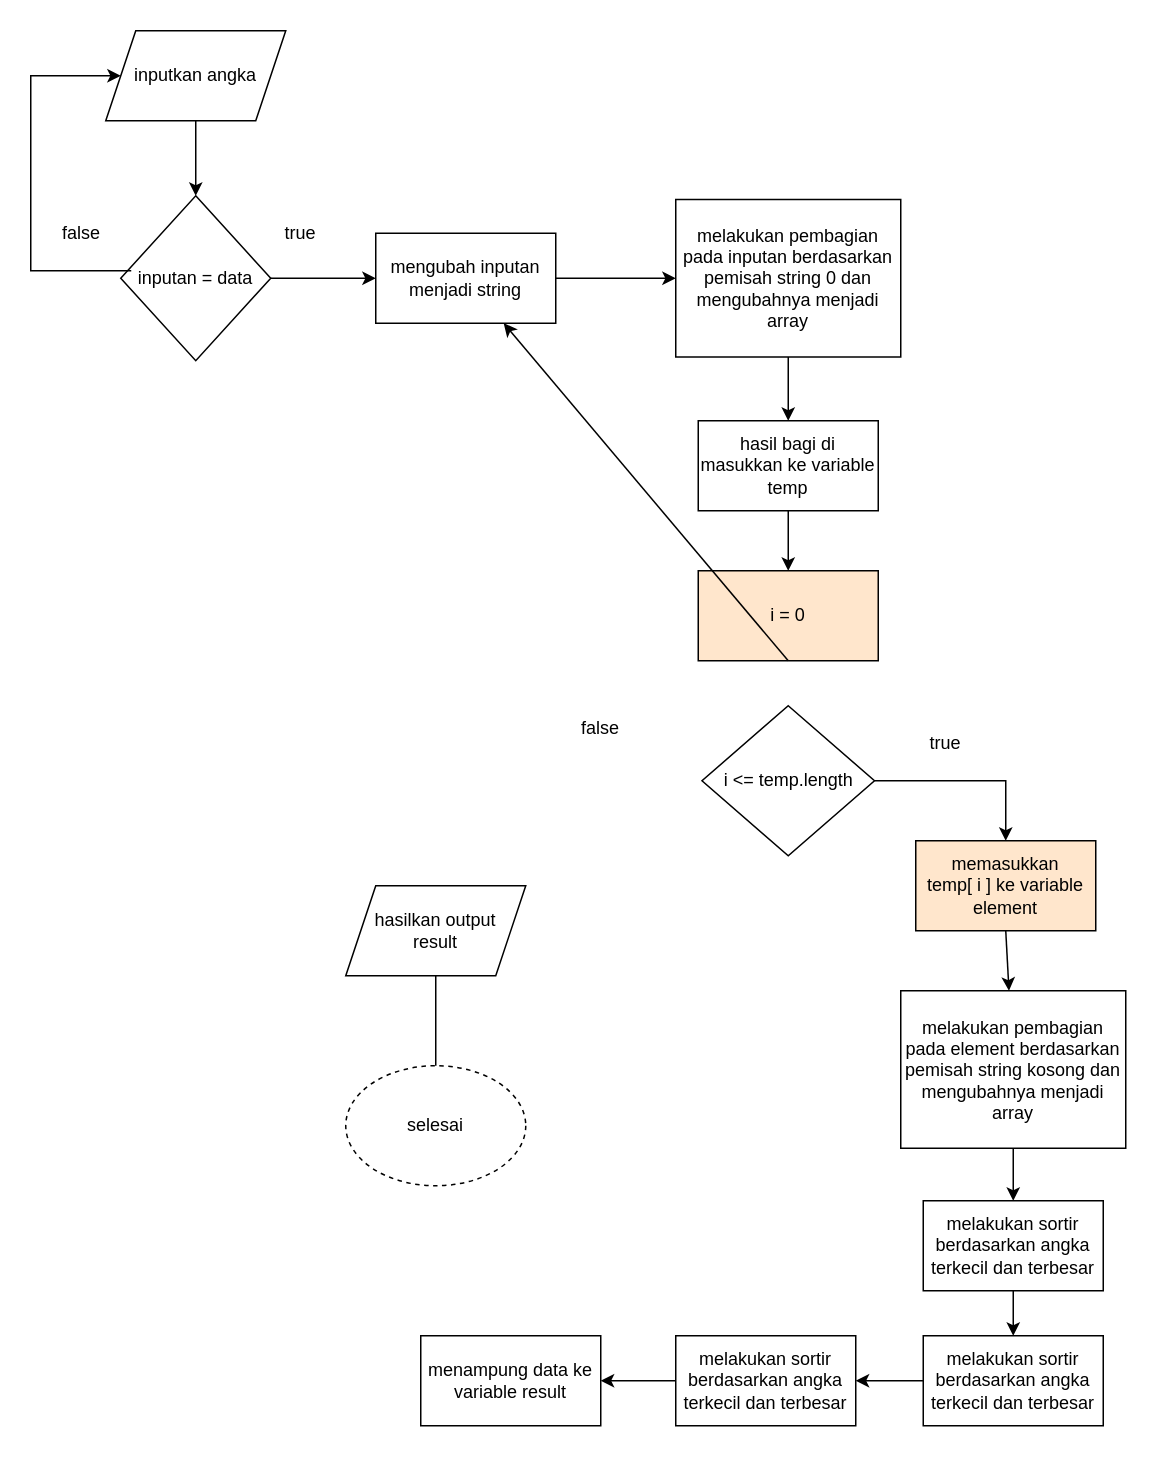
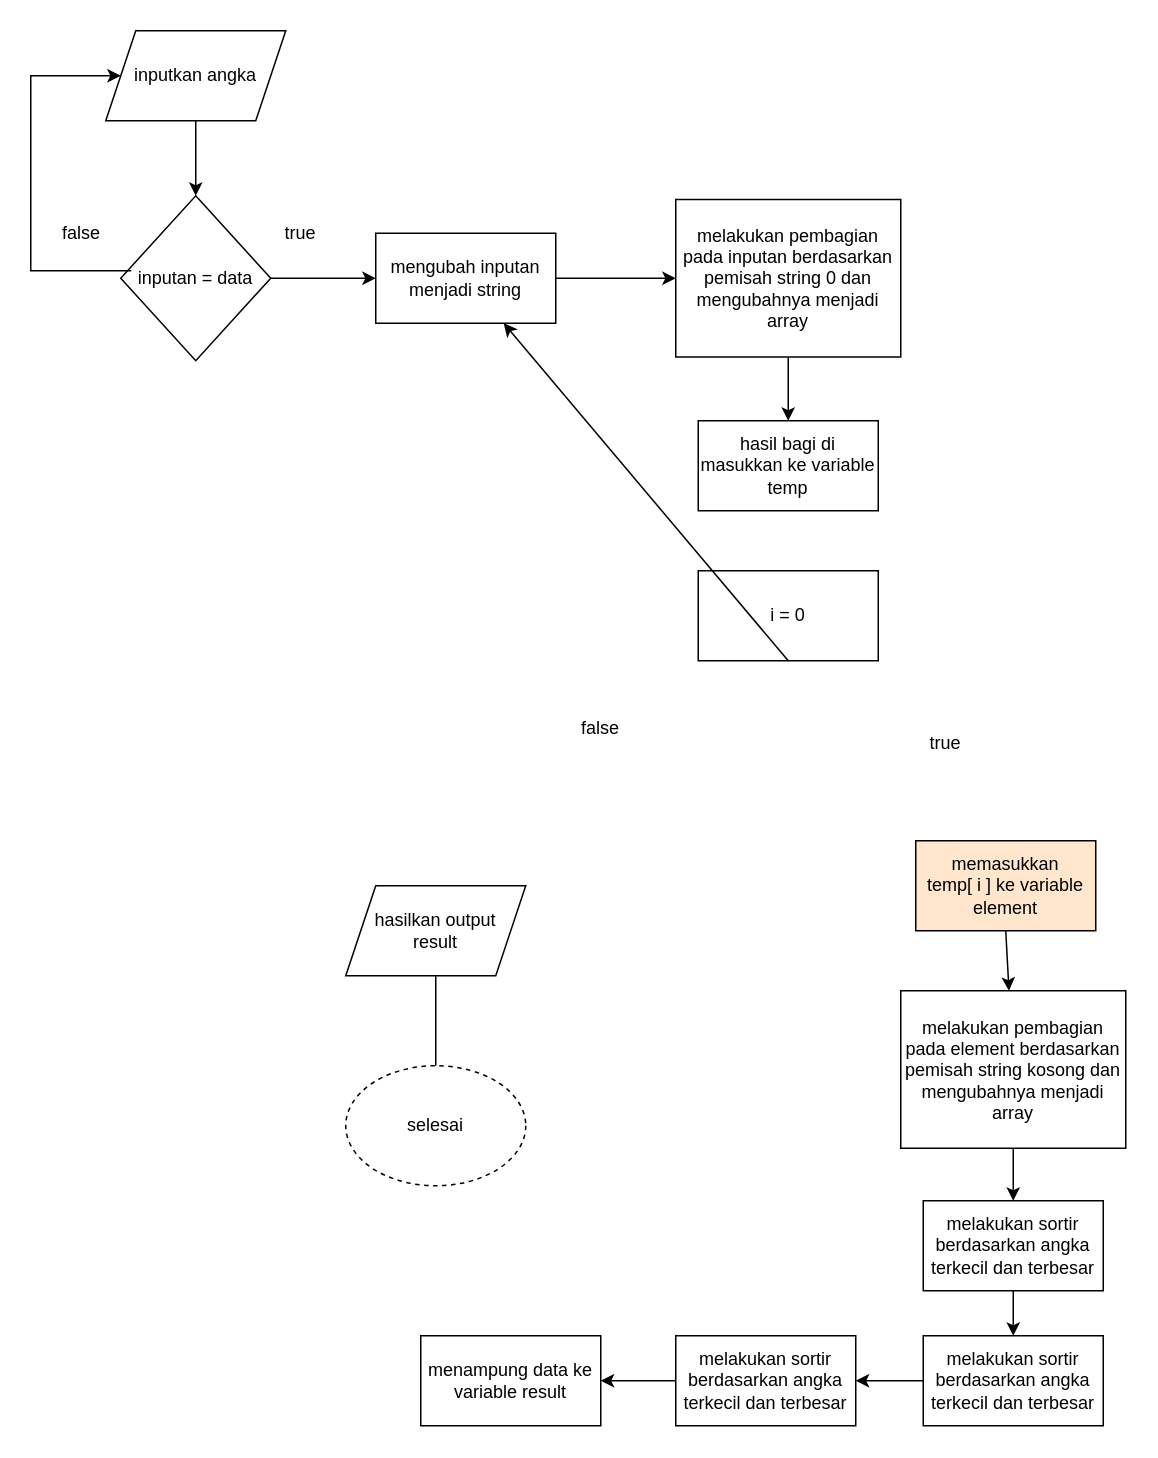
  <mxCell id="0" />
  <mxCell id="1" parent="0" />
  <mxCell id="2" value="inputkan angka" style="shape=parallelogram;perimeter=parallelogramPerimeter;whiteSpace=wrap;html=1;fixedSize=1;" parent="1" vertex="1"><mxGeometry x="70" y="20" width="120" height="60" as="geometry" /></mxCell>
  <mxCell id="3" value="inputan = data" style="rhombus;whiteSpace=wrap;html=1;" parent="1" vertex="1"><mxGeometry x="80" y="130" width="100" height="110" as="geometry" /></mxCell>
  <mxCell id="4" value="" style="endArrow=classic;html=1;rounded=0;exitX=0.07;exitY=0.455;exitDx=0;exitDy=0;exitPerimeter=0;entryX=0;entryY=0.5;entryDx=0;entryDy=0;" parent="1" source="3" target="2" edge="1"><mxGeometry width="50" height="50" relative="1" as="geometry"><mxPoint x="-30" y="310" as="sourcePoint" /><mxPoint x="20" y="260" as="targetPoint" /><Array as="points"><mxPoint x="20" y="180" /><mxPoint x="20" y="50" /></Array></mxGeometry></mxCell>
  <mxCell id="5" value="false" style="text;html=1;strokeColor=none;fillColor=none;align=center;verticalAlign=middle;whiteSpace=wrap;rounded=0;" parent="1" vertex="1"><mxGeometry x="24" y="140" width="60" height="30" as="geometry" /></mxCell>
  <mxCell id="6" value="" style="endArrow=classic;html=1;rounded=0;exitX=1;exitY=0.5;exitDx=0;exitDy=0;" parent="1" source="3" edge="1"><mxGeometry width="50" height="50" relative="1" as="geometry"><mxPoint x="240" y="210" as="sourcePoint" /><mxPoint x="250" y="185" as="targetPoint" /></mxGeometry></mxCell>
  <mxCell id="7" value="mengubah inputan menjadi string" style="rounded=0;whiteSpace=wrap;html=1;" parent="1" vertex="1"><mxGeometry x="250" y="155" width="120" height="60" as="geometry" /></mxCell>
  <mxCell id="8" value="melakukan pembagian pada inputan berdasarkan pemisah string 0 dan mengubahnya menjadi array" style="rounded=0;whiteSpace=wrap;html=1;" parent="1" vertex="1"><mxGeometry x="450" y="132.5" width="150" height="105" as="geometry" /></mxCell>
  <mxCell id="9" value="" style="endArrow=classic;html=1;rounded=0;exitX=1;exitY=0.5;exitDx=0;exitDy=0;entryX=0;entryY=0.5;entryDx=0;entryDy=0;" parent="1" source="7" target="8" edge="1"><mxGeometry width="50" height="50" relative="1" as="geometry"><mxPoint x="410" y="380" as="sourcePoint" /><mxPoint x="460" y="330" as="targetPoint" /></mxGeometry></mxCell>
  <mxCell id="10" value="hasil bagi di masukkan ke variable temp" style="rounded=0;whiteSpace=wrap;html=1;" vertex="1" parent="1"><mxGeometry x="465" y="280" width="120" height="60" as="geometry" /></mxCell>
- <mxCell id="11" value="i = 0" style="rounded=0;whiteSpace=wrap;html=1;fillColor=#ffe6cc;" vertex="1" parent="1"><mxGeometry x="465" y="380" width="120" height="60" as="geometry" /></mxCell>
+ <mxCell id="11" value="i = 0" style="rounded=0;whiteSpace=wrap;html=1;" vertex="1" parent="1"><mxGeometry x="465" y="380" width="120" height="60" as="geometry" /></mxCell>
  <mxCell id="12" value="" style="endArrow=classic;html=1;rounded=0;exitX=0.5;exitY=1;exitDx=0;exitDy=0;" edge="1" parent="1" source="8" target="10"><mxGeometry width="50" height="50" relative="1" as="geometry"><mxPoint x="290" y="590" as="sourcePoint" /><mxPoint x="340" y="540" as="targetPoint" /></mxGeometry></mxCell>
- <mxCell id="13" value="" style="endArrow=classic;html=1;rounded=0;exitX=0.5;exitY=1;exitDx=0;exitDy=0;entryX=0.5;entryY=0;entryDx=0;entryDy=0;" edge="1" parent="1" source="10" target="11"><mxGeometry width="50" height="50" relative="1" as="geometry"><mxPoint x="250" y="590" as="sourcePoint" /><mxPoint x="300" y="540" as="targetPoint" /></mxGeometry></mxCell>
- <mxCell id="14" value="i &amp;lt;= temp.length" style="rhombus;whiteSpace=wrap;html=1;" vertex="1" parent="1"><mxGeometry x="467.5" y="470" width="115" height="100" as="geometry" /></mxCell>
  <mxCell id="15" value="" style="endArrow=classic;html=1;rounded=0;exitX=0.5;exitY=1;exitDx=0;exitDy=0;" edge="1" parent="1" source="11" target="7"><mxGeometry width="50" height="50" relative="1" as="geometry"><mxPoint x="300" y="620" as="sourcePoint" /><mxPoint x="350" y="570" as="targetPoint" /></mxGeometry></mxCell>
  <mxCell id="16" value="memasukkan &lt;br&gt;temp[ i ] ke variable element" style="rounded=0;whiteSpace=wrap;html=1;fillColor=#ffe6cc;" vertex="1" parent="1"><mxGeometry x="610" y="560" width="120" height="60" as="geometry" /></mxCell>
- <mxCell id="17" value="" style="endArrow=classic;html=1;rounded=0;exitX=1;exitY=0.5;exitDx=0;exitDy=0;entryX=0.5;entryY=0;entryDx=0;entryDy=0;" edge="1" parent="1" source="14" target="16"><mxGeometry width="50" height="50" relative="1" as="geometry"><mxPoint x="430" y="720" as="sourcePoint" /><mxPoint x="480" y="670" as="targetPoint" /><Array as="points"><mxPoint x="670" y="520" /></Array></mxGeometry></mxCell>
  <mxCell id="18" value="true" style="text;html=1;strokeColor=none;fillColor=none;align=center;verticalAlign=middle;whiteSpace=wrap;rounded=0;" vertex="1" parent="1"><mxGeometry x="170" y="140" width="60" height="30" as="geometry" /></mxCell>
  <mxCell id="19" value="true" style="text;html=1;strokeColor=none;fillColor=none;align=center;verticalAlign=middle;whiteSpace=wrap;rounded=0;" vertex="1" parent="1"><mxGeometry x="600" y="480" width="60" height="30" as="geometry" /></mxCell>
  <mxCell id="20" value="hasilkan output &lt;br&gt;result" style="shape=parallelogram;perimeter=parallelogramPerimeter;whiteSpace=wrap;html=1;fixedSize=1;" vertex="1" parent="1"><mxGeometry x="230" y="590" width="120" height="60" as="geometry" /></mxCell>
  <mxCell id="21" value="selesai" style="ellipse;whiteSpace=wrap;html=1;dashed=1;" vertex="1" parent="1"><mxGeometry x="230" y="710" width="120" height="80" as="geometry" /></mxCell>
  <mxCell id="22" value="false" style="text;html=1;strokeColor=none;fillColor=none;align=center;verticalAlign=middle;whiteSpace=wrap;rounded=0;" vertex="1" parent="1"><mxGeometry x="370" y="470" width="60" height="30" as="geometry" /></mxCell>
  <mxCell id="23" value="" style="endArrow=none;html=1;rounded=0;exitX=0.5;exitY=1;exitDx=0;exitDy=0;" edge="1" parent="1" source="20" target="21"><mxGeometry width="50" height="50" relative="1" as="geometry"><mxPoint x="60" y="760" as="sourcePoint" /><mxPoint x="110" y="710" as="targetPoint" /></mxGeometry></mxCell>
  <mxCell id="24" value="melakukan pembagian pada element berdasarkan pemisah string kosong dan mengubahnya menjadi array" style="rounded=0;whiteSpace=wrap;html=1;" vertex="1" parent="1"><mxGeometry x="600" y="660" width="150" height="105" as="geometry" /></mxCell>
  <mxCell id="25" value="melakukan sortir berdasarkan angka terkecil dan terbesar" style="rounded=0;whiteSpace=wrap;html=1;" vertex="1" parent="1"><mxGeometry x="615" y="800" width="120" height="60" as="geometry" /></mxCell>
  <mxCell id="26" value="melakukan sortir berdasarkan angka terkecil dan terbesar" style="rounded=0;whiteSpace=wrap;html=1;" vertex="1" parent="1"><mxGeometry x="615" y="890" width="120" height="60" as="geometry" /></mxCell>
  <mxCell id="27" value="" style="endArrow=classic;html=1;rounded=0;exitX=0.5;exitY=1;exitDx=0;exitDy=0;" edge="1" parent="1" source="16" target="24"><mxGeometry width="50" height="50" relative="1" as="geometry"><mxPoint x="370" y="930" as="sourcePoint" /><mxPoint x="420" y="880" as="targetPoint" /></mxGeometry></mxCell>
  <mxCell id="28" value="" style="endArrow=classic;html=1;rounded=0;exitX=0.5;exitY=1;exitDx=0;exitDy=0;entryX=0.5;entryY=0;entryDx=0;entryDy=0;" edge="1" parent="1" source="24" target="25"><mxGeometry width="50" height="50" relative="1" as="geometry"><mxPoint x="420" y="890" as="sourcePoint" /><mxPoint x="470" y="840" as="targetPoint" /></mxGeometry></mxCell>
  <mxCell id="29" value="" style="endArrow=classic;html=1;rounded=0;exitX=0.5;exitY=1;exitDx=0;exitDy=0;entryX=0.5;entryY=0;entryDx=0;entryDy=0;" edge="1" parent="1" source="25" target="26"><mxGeometry width="50" height="50" relative="1" as="geometry"><mxPoint x="390" y="920" as="sourcePoint" /><mxPoint x="440" y="870" as="targetPoint" /></mxGeometry></mxCell>
  <mxCell id="30" value="melakukan sortir berdasarkan angka terkecil dan terbesar" style="rounded=0;whiteSpace=wrap;html=1;" vertex="1" parent="1"><mxGeometry x="450" y="890" width="120" height="60" as="geometry" /></mxCell>
  <mxCell id="31" value="" style="endArrow=classic;html=1;rounded=0;exitX=0.5;exitY=1;exitDx=0;exitDy=0;entryX=0.5;entryY=0;entryDx=0;entryDy=0;" edge="1" parent="1" source="2" target="3"><mxGeometry width="50" height="50" relative="1" as="geometry"><mxPoint x="280" y="90" as="sourcePoint" /><mxPoint x="330" y="40" as="targetPoint" /></mxGeometry></mxCell>
  <mxCell id="32" value="" style="endArrow=classic;html=1;rounded=0;exitX=0;exitY=0.5;exitDx=0;exitDy=0;entryX=1;entryY=0.5;entryDx=0;entryDy=0;" edge="1" parent="1" source="26" target="30"><mxGeometry width="50" height="50" relative="1" as="geometry"><mxPoint x="230" y="980" as="sourcePoint" /><mxPoint x="280" y="930" as="targetPoint" /></mxGeometry></mxCell>
  <mxCell id="33" value="menampung data ke variable result" style="rounded=0;whiteSpace=wrap;html=1;" vertex="1" parent="1"><mxGeometry x="280" y="890" width="120" height="60" as="geometry" /></mxCell>
  <mxCell id="34" value="" style="endArrow=classic;html=1;rounded=0;exitX=0;exitY=0.5;exitDx=0;exitDy=0;entryX=1;entryY=0.5;entryDx=0;entryDy=0;" edge="1" parent="1" source="30" target="33"><mxGeometry width="50" height="50" relative="1" as="geometry"><mxPoint x="260" y="940" as="sourcePoint" /><mxPoint x="310" y="890" as="targetPoint" /></mxGeometry></mxCell>
